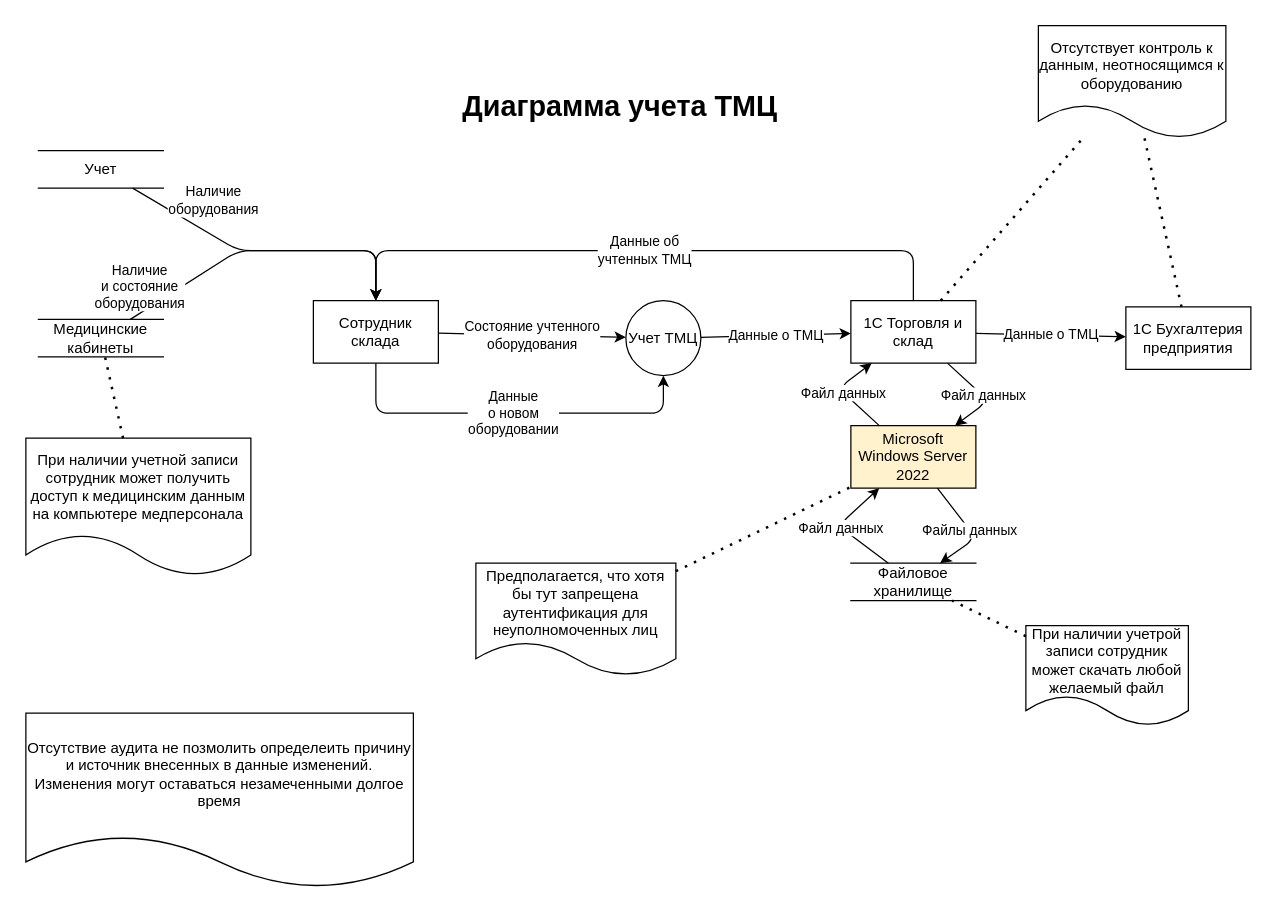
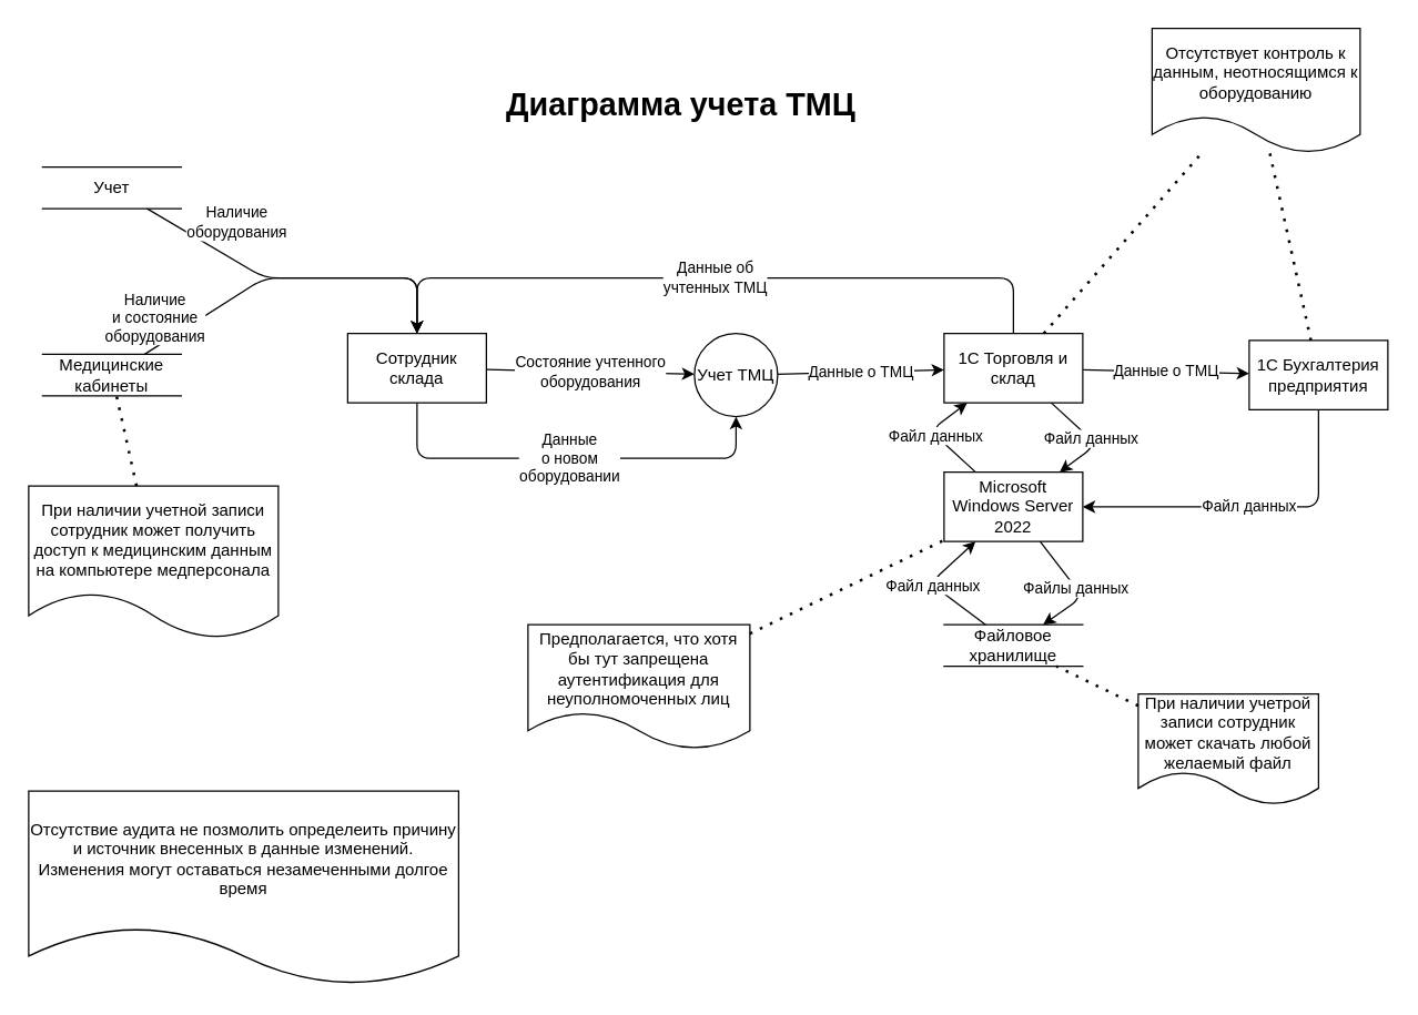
  <mxCell id="0" />
  <mxCell id="1" parent="0" />
  <mxCell id="2" value="Учет ТМЦ" style="shape=ellipse;html=1;dashed=0;whiteSpace=wrap;aspect=fixed;perimeter=ellipsePerimeter;" parent="1" vertex="1"><mxGeometry x="500" y="240" width="60" height="60" as="geometry" /></mxCell>
- <mxCell id="3" value="Диаграмма учета ТМЦ" style="text;html=1;align=center;verticalAlign=middle;resizable=0;points=[];autosize=1;strokeColor=none;fillColor=none;fontStyle=1;fontSize=23;" parent="1" vertex="1"><mxGeometry x="365" y="65" width="260" height="40" as="geometry" /></mxCell>
+ <mxCell id="3" value="Диаграмма учета ТМЦ" style="text;html=1;align=center;verticalAlign=middle;resizable=0;points=[];autosize=1;strokeColor=none;fillColor=none;fontStyle=1;fontSize=23;" parent="1" vertex="1"><mxGeometry x="360" y="55" width="260" height="40" as="geometry" /></mxCell>
  <mxCell id="4" value="Сотрудник склада" style="html=1;dashed=0;whiteSpace=wrap;" parent="1" vertex="1"><mxGeometry x="250" y="240" width="100" height="50" as="geometry" /></mxCell>
  <mxCell id="5" value="Состояние учтенного&lt;div&gt;оборудования&lt;/div&gt;" style="endArrow=classic;html=1;" parent="1" source="4" target="2" edge="1"><mxGeometry width="50" height="50" relative="1" as="geometry"><mxPoint x="1000" y="600" as="sourcePoint" /><mxPoint x="1050" y="550" as="targetPoint" /></mxGeometry></mxCell>
  <mxCell id="6" value="Данные о ТМЦ" style="endArrow=classic;html=1;" parent="1" source="2" target="10" edge="1"><mxGeometry width="50" height="50" relative="1" as="geometry"><mxPoint x="1000" y="700" as="sourcePoint" /><mxPoint x="1050" y="650" as="targetPoint" /></mxGeometry></mxCell>
  <mxCell id="7" value="Файловое хранилище" style="html=1;dashed=0;whiteSpace=wrap;shape=partialRectangle;right=0;left=0;" vertex="1" parent="1"><mxGeometry x="680" y="450" width="100" height="30" as="geometry" /></mxCell>
  <mxCell id="8" value="Данные об&lt;div&gt;учтенных ТМЦ&lt;/div&gt;" style="endArrow=classic;html=1;" edge="1" parent="1" source="10" target="4"><mxGeometry width="50" height="50" relative="1" as="geometry"><mxPoint x="650" y="540" as="sourcePoint" /><mxPoint x="700" y="490" as="targetPoint" /><Array as="points"><mxPoint x="730" y="200" /><mxPoint x="300" y="200" /></Array><mxPoint as="offset" /></mxGeometry></mxCell>
  <mxCell id="9" value="Данные о ТМЦ" style="endArrow=classic;html=1;" edge="1" parent="1" source="10" target="14"><mxGeometry width="50" height="50" relative="1" as="geometry"><mxPoint x="330" y="460" as="sourcePoint" /><mxPoint x="380" y="410" as="targetPoint" /></mxGeometry></mxCell>
  <mxCell id="10" value="&lt;span style=&quot;color: rgb(0, 0, 0);&quot;&gt;1С Торговля и склад&lt;/span&gt;" style="html=1;dashed=0;whiteSpace=wrap;" vertex="1" parent="1"><mxGeometry x="680" y="240" width="100" height="50" as="geometry" /></mxCell>
  <mxCell id="11" value="Файл данных" style="endArrow=classic;html=1;" edge="1" parent="1" source="10" target="12"><mxGeometry width="50" height="50" relative="1" as="geometry"><mxPoint x="330" y="460" as="sourcePoint" /><mxPoint x="380" y="410" as="targetPoint" /><Array as="points"><mxPoint x="790" y="320" /></Array></mxGeometry></mxCell>
- <mxCell id="12" value="Microsoft Windows Server 2022" style="html=1;dashed=0;whiteSpace=wrap;fillColor=#fff2cc;" vertex="1" parent="1"><mxGeometry x="680" y="340" width="100" height="50" as="geometry" /></mxCell>
+ <mxCell id="12" value="Microsoft Windows Server 2022" style="html=1;dashed=0;whiteSpace=wrap;" vertex="1" parent="1"><mxGeometry x="680" y="340" width="100" height="50" as="geometry" /></mxCell>
  <mxCell id="13" value="Файлы данных" style="endArrow=classic;html=1;" edge="1" parent="1" source="12" target="7"><mxGeometry width="50" height="50" relative="1" as="geometry"><mxPoint x="770" y="380" as="sourcePoint" /><mxPoint x="380" y="410" as="targetPoint" /><Array as="points"><mxPoint x="780" y="430" /></Array></mxGeometry></mxCell>
  <mxCell id="14" value="&lt;span style=&quot;color: rgb(0, 0, 0);&quot;&gt;1С Бухгалтерия предприятия&lt;/span&gt;" style="html=1;dashed=0;whiteSpace=wrap;" vertex="1" parent="1"><mxGeometry x="900" y="245" width="100" height="50" as="geometry" /></mxCell>
+ <mxCell id="15" value="Файл данных" style="endArrow=classic;html=1;" edge="1" parent="1" source="14" target="12"><mxGeometry width="50" height="50" relative="1" as="geometry"><mxPoint x="330" y="470" as="sourcePoint" /><mxPoint x="380" y="420" as="targetPoint" /><Array as="points"><mxPoint x="950" y="365" /></Array></mxGeometry></mxCell>
  <mxCell id="16" value="Данные&lt;div&gt;о новом&lt;/div&gt;&lt;div&gt;оборудовании&lt;/div&gt;" style="endArrow=classic;html=1;" edge="1" parent="1" source="4" target="2"><mxGeometry width="50" height="50" relative="1" as="geometry"><mxPoint x="330" y="470" as="sourcePoint" /><mxPoint x="380" y="420" as="targetPoint" /><Array as="points"><mxPoint x="300" y="330" /><mxPoint x="530" y="330" /></Array></mxGeometry></mxCell>
  <mxCell id="17" value="Учет" style="html=1;dashed=0;whiteSpace=wrap;shape=partialRectangle;right=0;left=0;" vertex="1" parent="1"><mxGeometry x="30" y="120" width="100" height="30" as="geometry" /></mxCell>
  <mxCell id="18" value="Наличие&lt;div&gt;оборудования&lt;/div&gt;" style="endArrow=classic;html=1;" edge="1" parent="1" source="17" target="4"><mxGeometry x="-0.511" y="24" width="50" height="50" relative="1" as="geometry"><mxPoint x="220" y="460" as="sourcePoint" /><mxPoint x="270" y="410" as="targetPoint" /><Array as="points"><mxPoint x="190" y="200" /><mxPoint x="300" y="200" /></Array><mxPoint as="offset" /></mxGeometry></mxCell>
  <mxCell id="19" value="Медицинские кабинеты" style="html=1;dashed=0;whiteSpace=wrap;shape=partialRectangle;right=0;left=0;" vertex="1" parent="1"><mxGeometry x="30" y="255" width="100" height="30" as="geometry" /></mxCell>
  <mxCell id="20" value="Наличие&lt;div&gt;и состояние&lt;/div&gt;&lt;div&gt;оборудования&lt;/div&gt;" style="endArrow=classic;html=1;" edge="1" parent="1" source="19" target="4"><mxGeometry x="-0.837" y="18" width="50" height="50" relative="1" as="geometry"><mxPoint x="620" y="480" as="sourcePoint" /><mxPoint x="670" y="430" as="targetPoint" /><Array as="points"><mxPoint x="190" y="200" /><mxPoint x="300" y="200" /></Array><mxPoint x="-1" as="offset" /></mxGeometry></mxCell>
  <mxCell id="21" value="Файл данных" style="endArrow=classic;html=1;" edge="1" parent="1" source="12" target="10"><mxGeometry width="50" height="50" relative="1" as="geometry"><mxPoint x="620" y="480" as="sourcePoint" /><mxPoint x="670" y="430" as="targetPoint" /><Array as="points"><mxPoint x="670" y="310" /></Array></mxGeometry></mxCell>
  <mxCell id="22" value="Файл данных" style="endArrow=classic;html=1;" edge="1" parent="1" source="7" target="12"><mxGeometry width="50" height="50" relative="1" as="geometry"><mxPoint x="620" y="480" as="sourcePoint" /><mxPoint x="670" y="430" as="targetPoint" /><Array as="points"><mxPoint x="670" y="420" /></Array></mxGeometry></mxCell>
  <mxCell id="23" value="При наличии учетной записи сотрудник может получить доступ к медицинским данным на компьютере медперсонала" style="shape=document;whiteSpace=wrap;html=1;boundedLbl=1;dashed=0;flipH=1;" vertex="1" parent="1"><mxGeometry x="20" y="350" width="180" height="110" as="geometry" /></mxCell>
  <mxCell id="24" value="" style="endArrow=none;dashed=1;html=1;dashPattern=1 3;strokeWidth=2;" edge="1" parent="1" source="23" target="19"><mxGeometry width="50" height="50" relative="1" as="geometry"><mxPoint x="620" y="480" as="sourcePoint" /><mxPoint x="670" y="430" as="targetPoint" /></mxGeometry></mxCell>
  <mxCell id="25" value="При наличии учетрой записи сотрудник может скачать любой желаемый файл" style="shape=document;whiteSpace=wrap;html=1;boundedLbl=1;dashed=0;flipH=1;" vertex="1" parent="1"><mxGeometry x="820" y="500" width="130" height="80" as="geometry" /></mxCell>
  <mxCell id="26" value="" style="endArrow=none;dashed=1;html=1;dashPattern=1 3;strokeWidth=2;" edge="1" parent="1" source="25" target="7"><mxGeometry width="50" height="50" relative="1" as="geometry"><mxPoint x="620" y="480" as="sourcePoint" /><mxPoint x="670" y="430" as="targetPoint" /></mxGeometry></mxCell>
  <mxCell id="27" value="Отсутствует контроль к данным, неотносящимся к оборудованию" style="shape=document;whiteSpace=wrap;html=1;boundedLbl=1;dashed=0;flipH=1;" vertex="1" parent="1"><mxGeometry x="830" y="20" width="150" height="90" as="geometry" /></mxCell>
  <mxCell id="28" value="" style="endArrow=none;dashed=1;html=1;dashPattern=1 3;strokeWidth=2;" edge="1" parent="1" source="10" target="27"><mxGeometry width="50" height="50" relative="1" as="geometry"><mxPoint x="740" y="140" as="sourcePoint" /><mxPoint x="790" y="90" as="targetPoint" /></mxGeometry></mxCell>
  <mxCell id="29" value="" style="endArrow=none;dashed=1;html=1;dashPattern=1 3;strokeWidth=2;" edge="1" parent="1" source="14" target="27"><mxGeometry width="50" height="50" relative="1" as="geometry"><mxPoint x="620" y="480" as="sourcePoint" /><mxPoint x="670" y="430" as="targetPoint" /></mxGeometry></mxCell>
  <mxCell id="30" value="Предполагается, что хотя бы тут запрещена аутентификация для неуполномоченных лиц" style="shape=document;whiteSpace=wrap;html=1;boundedLbl=1;dashed=0;flipH=1;" vertex="1" parent="1"><mxGeometry x="380" y="450" width="160" height="90" as="geometry" /></mxCell>
  <mxCell id="31" value="" style="endArrow=none;dashed=1;html=1;dashPattern=1 3;strokeWidth=2;" edge="1" parent="1" source="30" target="12"><mxGeometry width="50" height="50" relative="1" as="geometry"><mxPoint x="620" y="480" as="sourcePoint" /><mxPoint x="670" y="430" as="targetPoint" /></mxGeometry></mxCell>
  <mxCell id="32" value="Отсутствие аудита не позмолить определеить причину и источник внесенных в данные изменений. Изменения могут оставаться незамеченными долгое время" style="shape=document;whiteSpace=wrap;html=1;boundedLbl=1;dashed=0;flipH=1;" vertex="1" parent="1"><mxGeometry x="20" y="570" width="310" height="140" as="geometry" /></mxCell>
